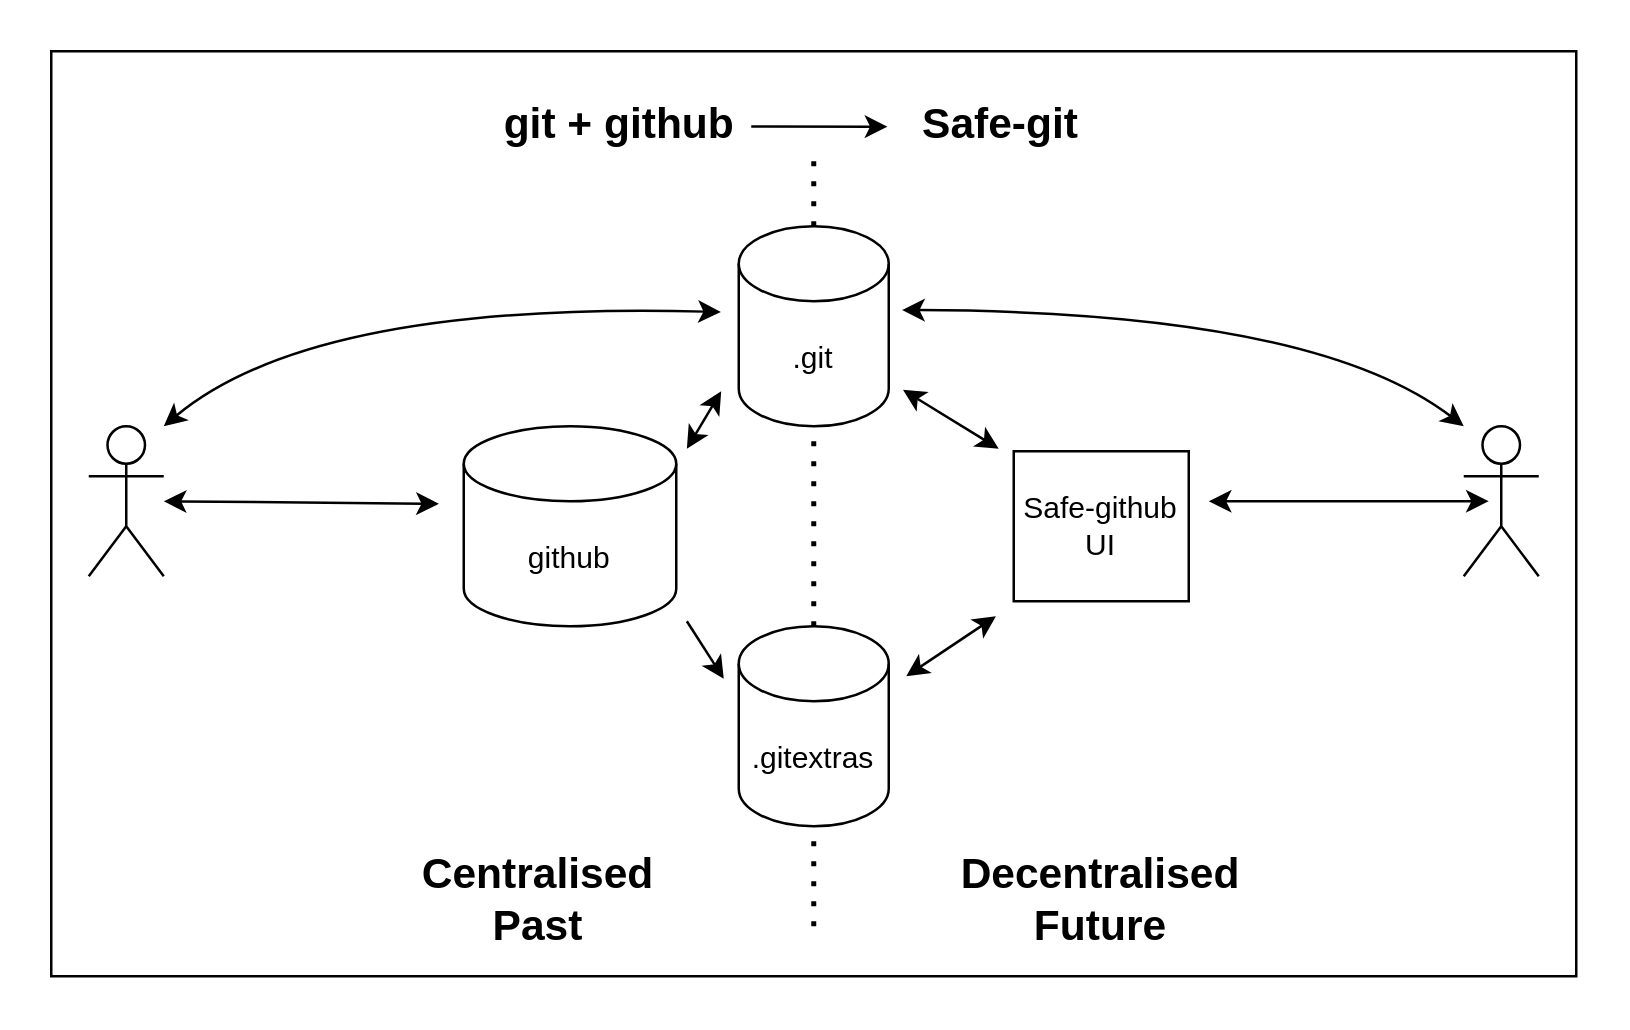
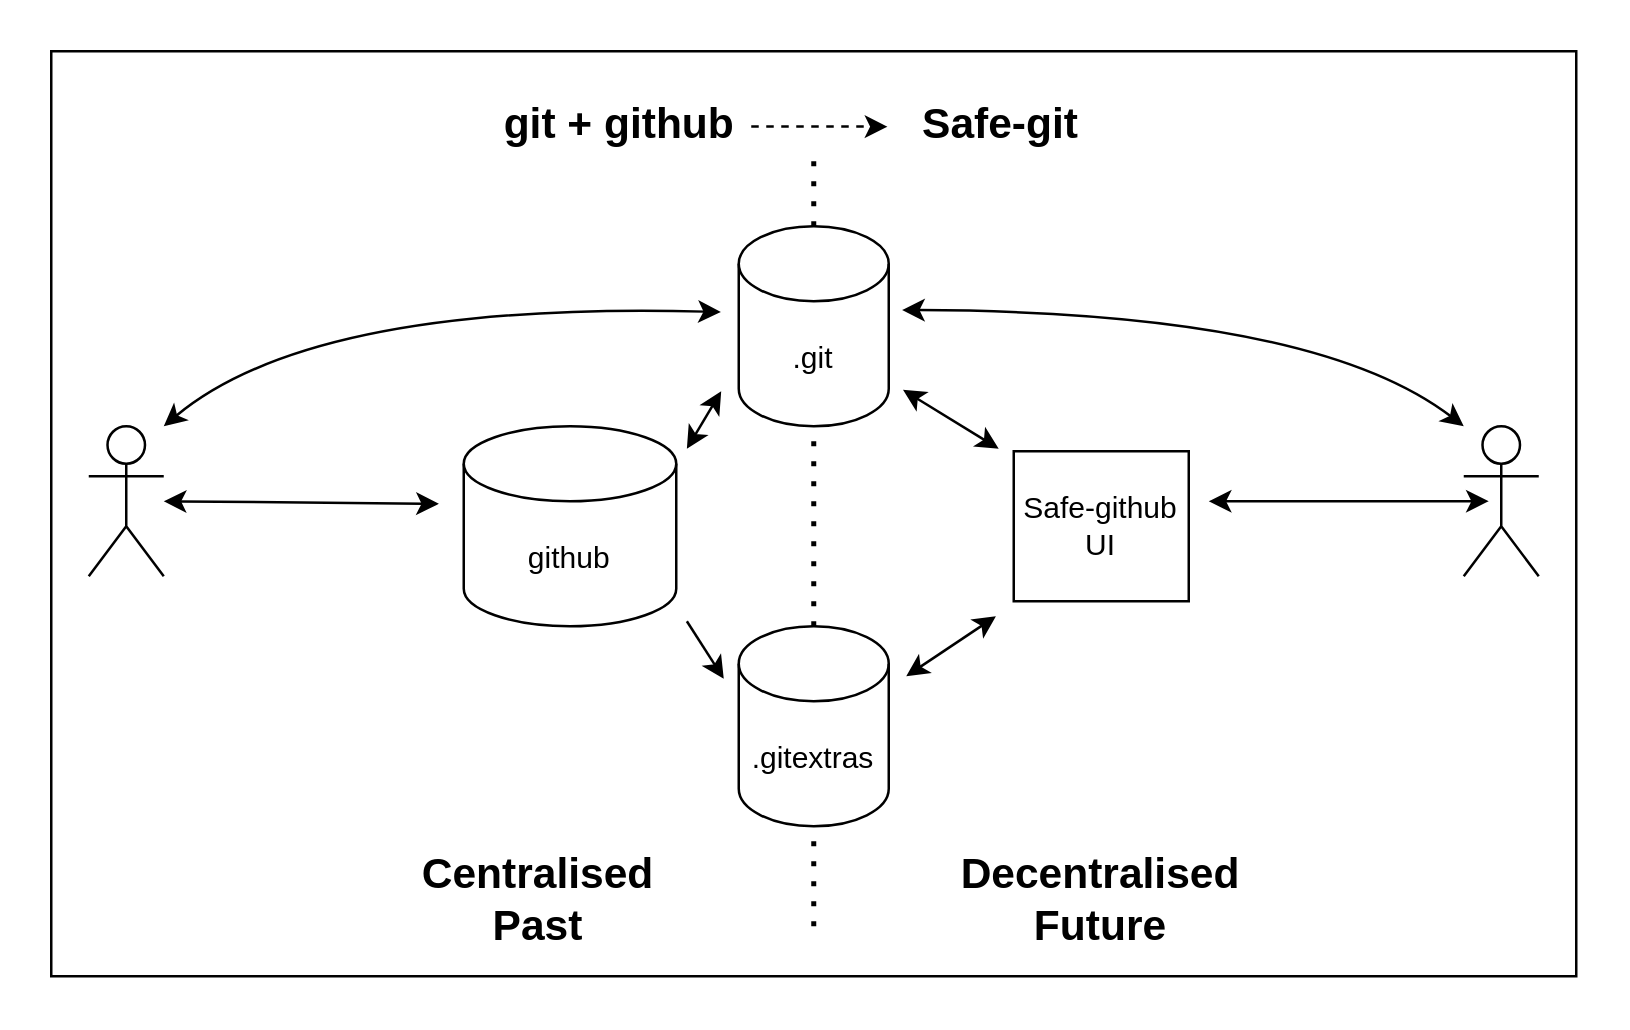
  <mxCell id="0" />
  <mxCell id="1" parent="0" />
  <mxCell id="2" value="" style="rounded=0;whiteSpace=wrap;html=1;fontStyle=1" vertex="1" parent="1"><mxGeometry x="20" y="20" width="610" height="370" as="geometry" /></mxCell>
  <mxCell id="3" value="Safe-github&lt;br&gt;UI" style="rounded=0;whiteSpace=wrap;html=1;" parent="1" vertex="1"><mxGeometry x="405" y="180" width="70" height="60" as="geometry" /></mxCell>
  <mxCell id="4" value="" style="endArrow=classic;startArrow=classic;html=1;strokeColor=#000000;exitX=1.095;exitY=0.818;exitDx=0;exitDy=0;exitPerimeter=0;entryX=-0.086;entryY=-0.017;entryDx=0;entryDy=0;entryPerimeter=0;" parent="1" source="14" target="3" edge="1"><mxGeometry width="50" height="50" relative="1" as="geometry"><mxPoint x="355" y="140" as="sourcePoint" /><mxPoint x="395" y="170" as="targetPoint" /></mxGeometry></mxCell>
  <mxCell id="5" value="" style="endArrow=classic;startArrow=classic;html=1;strokeColor=#000000;entryX=-0.102;entryY=1.1;entryDx=0;entryDy=0;entryPerimeter=0;" parent="1" target="3" edge="1"><mxGeometry width="50" height="50" relative="1" as="geometry"><mxPoint x="362" y="270" as="sourcePoint" /><mxPoint x="398" y="228" as="targetPoint" /></mxGeometry></mxCell>
  <mxCell id="6" value="" style="shape=umlActor;verticalLabelPosition=bottom;verticalAlign=top;html=1;outlineConnect=0;" parent="1" vertex="1"><mxGeometry x="585" y="170" width="30" height="60" as="geometry" /></mxCell>
  <mxCell id="7" value="" style="curved=1;startArrow=classic;endArrow=classic;html=1;strokeColor=#000000;exitX=1.089;exitY=0.419;exitDx=0;exitDy=0;exitPerimeter=0;" parent="1" source="14" edge="1"><mxGeometry width="50" height="50" relative="1" as="geometry"><mxPoint x="345" y="110" as="sourcePoint" /><mxPoint x="585" y="170" as="targetPoint" /><Array as="points"><mxPoint x="525" y="124" /></Array></mxGeometry></mxCell>
  <mxCell id="8" value="" style="endArrow=classic;startArrow=classic;html=1;strokeColor=#000000;" parent="1" edge="1"><mxGeometry width="50" height="50" relative="1" as="geometry"><mxPoint x="483" y="200" as="sourcePoint" /><mxPoint x="595" y="200" as="targetPoint" /></mxGeometry></mxCell>
  <mxCell id="9" value="&lt;br&gt;" style="shape=umlActor;verticalLabelPosition=bottom;verticalAlign=top;html=1;outlineConnect=0;" parent="1" vertex="1"><mxGeometry x="35" y="170" width="30" height="60" as="geometry" /></mxCell>
  <mxCell id="10" value="" style="curved=1;startArrow=classic;endArrow=classic;html=1;strokeColor=#000000;exitX=-0.119;exitY=0.429;exitDx=0;exitDy=0;exitPerimeter=0;" parent="1" source="14" edge="1"><mxGeometry width="50" height="50" relative="1" as="geometry"><mxPoint x="275" y="90" as="sourcePoint" /><mxPoint x="65" y="170" as="targetPoint" /><Array as="points"><mxPoint x="125" y="120" /></Array></mxGeometry></mxCell>
  <mxCell id="11" value="" style="endArrow=classic;startArrow=classic;html=1;strokeColor=#000000;exitX=1;exitY=0.5;exitDx=0;exitDy=0;exitPerimeter=0;entryX=-0.117;entryY=0.388;entryDx=0;entryDy=0;entryPerimeter=0;" parent="1" source="9" edge="1" target="12"><mxGeometry width="50" height="50" relative="1" as="geometry"><mxPoint x="205" y="540" as="sourcePoint" /><mxPoint x="151" y="200" as="targetPoint" /></mxGeometry></mxCell>
  <mxCell id="12" value="github" style="shape=cylinder3;whiteSpace=wrap;html=1;boundedLbl=1;backgroundOutline=1;size=15;" parent="1" vertex="1"><mxGeometry x="185" y="170" width="85" height="80" as="geometry" /></mxCell>
  <mxCell id="13" value="" style="endArrow=none;dashed=1;html=1;dashPattern=1 3;strokeWidth=2;" parent="1" edge="1"><mxGeometry width="50" height="50" relative="1" as="geometry"><mxPoint x="325" y="370" as="sourcePoint" /><mxPoint x="325" y="60" as="targetPoint" /></mxGeometry></mxCell>
  <mxCell id="14" value=".git" style="shape=cylinder3;whiteSpace=wrap;html=1;boundedLbl=1;backgroundOutline=1;size=15;" parent="1" vertex="1"><mxGeometry x="295" y="90" width="60" height="80" as="geometry" /></mxCell>
  <mxCell id="15" value=".gitextras" style="shape=cylinder3;whiteSpace=wrap;html=1;boundedLbl=1;backgroundOutline=1;size=15;" parent="1" vertex="1"><mxGeometry x="295" y="250" width="60" height="80" as="geometry" /></mxCell>
  <mxCell id="16" value="Centralised Past&lt;span style=&quot;color: rgba(0 , 0 , 0 , 0) ; font-family: monospace ; font-size: 0px ; font-weight: 400&quot;&gt;%3CmxGraphModel%3E%3Croot%3E%3CmxCell%20id%3D%220%22%2F%3E%3CmxCell%20id%3D%221%22%20parent%3D%220%22%2F%3E%3CmxCell%20id%3D%222%22%20value%3D%22%22%20style%3D%22endArrow%3Dclassic%3BstartArrow%3Dclassic%3Bhtml%3D1%3BstrokeColor%3D%23000000%3BexitX%3D0.5%3BexitY%3D0%3BexitDx%3D0%3BexitDy%3D0%3B%22%20edge%3D%221%22%20parent%3D%221%22%3E%3CmxGeometry%20width%3D%2250%22%20height%3D%2250%22%20relative%3D%221%22%20as%3D%22geometry%22%3E%3CmxPoint%20x%3D%22260%22%20y%3D%22190%22%20as%3D%22sourcePoint%22%2F%3E%3CmxPoint%20x%3D%22260%22%20y%3D%22120%22%20as%3D%22targetPoint%22%2F%3E%3C%2FmxGeometry%3E%3C%2FmxCell%3E%3C%2Froot%3E%3C%2FmxGraphModel%3E&lt;/span&gt;" style="text;html=1;strokeColor=none;fillColor=none;align=center;verticalAlign=middle;whiteSpace=wrap;rounded=0;fontStyle=1;fontSize=17;" parent="1" vertex="1"><mxGeometry x="150" y="350" width="130" height="20" as="geometry" /></mxCell>
  <mxCell id="17" value="Decentralised Future" style="text;html=1;strokeColor=none;fillColor=none;align=center;verticalAlign=middle;whiteSpace=wrap;rounded=0;fontStyle=1;fontSize=17;" parent="1" vertex="1"><mxGeometry x="390" y="350" width="100" height="20" as="geometry" /></mxCell>
  <mxCell id="18" value="Safe-git" style="text;html=1;strokeColor=none;fillColor=none;align=center;verticalAlign=middle;whiteSpace=wrap;rounded=0;fontStyle=1;fontSize=17;" parent="1" vertex="1"><mxGeometry x="360" y="40" width="80" height="20" as="geometry" /></mxCell>
  <mxCell id="19" value="git + github" style="text;html=1;strokeColor=none;fillColor=none;align=center;verticalAlign=middle;whiteSpace=wrap;rounded=0;fontStyle=1;fontSize=17;" parent="1" vertex="1"><mxGeometry x="195" y="40" width="105" height="20" as="geometry" /></mxCell>
- <mxCell id="20" value="" style="endArrow=classic;html=1;strokeColor=#000000;fontSize=17;entryX=-0.069;entryY=0.508;entryDx=0;entryDy=0;entryPerimeter=0;" parent="1" source="19" target="18" edge="1"><mxGeometry width="50" height="50" relative="1" as="geometry"><mxPoint x="360" y="380" as="sourcePoint" /><mxPoint x="410" y="330" as="targetPoint" /></mxGeometry></mxCell>
+ <mxCell id="20" value="" style="endArrow=classic;html=1;strokeColor=#000000;fontSize=17;entryX=-0.069;entryY=0.508;entryDx=0;entryDy=0;entryPerimeter=0;dashed=1;" parent="1" source="19" target="18" edge="1"><mxGeometry width="50" height="50" relative="1" as="geometry"><mxPoint x="360" y="380" as="sourcePoint" /><mxPoint x="410" y="330" as="targetPoint" /></mxGeometry></mxCell>
  <mxCell id="21" value="" style="endArrow=classic;startArrow=classic;html=1;strokeColor=#000000;entryX=1.05;entryY=0.113;entryDx=0;entryDy=0;entryPerimeter=0;exitX=-0.117;exitY=0.825;exitDx=0;exitDy=0;exitPerimeter=0;" edge="1" parent="1" source="14" target="12"><mxGeometry width="50" height="50" relative="1" as="geometry"><mxPoint x="255" y="140" as="sourcePoint" /><mxPoint x="410.31" y="185.14" as="targetPoint" /></mxGeometry></mxCell>
  <mxCell id="22" value="" style="endArrow=classic;html=1;strokeColor=#000000;exitX=1.05;exitY=0.975;exitDx=0;exitDy=0;exitPerimeter=0;entryX=-0.1;entryY=0.263;entryDx=0;entryDy=0;entryPerimeter=0;" edge="1" parent="1" source="12" target="15"><mxGeometry width="50" height="50" relative="1" as="geometry"><mxPoint x="255" y="250" as="sourcePoint" /><mxPoint x="289" y="270" as="targetPoint" /></mxGeometry></mxCell>
